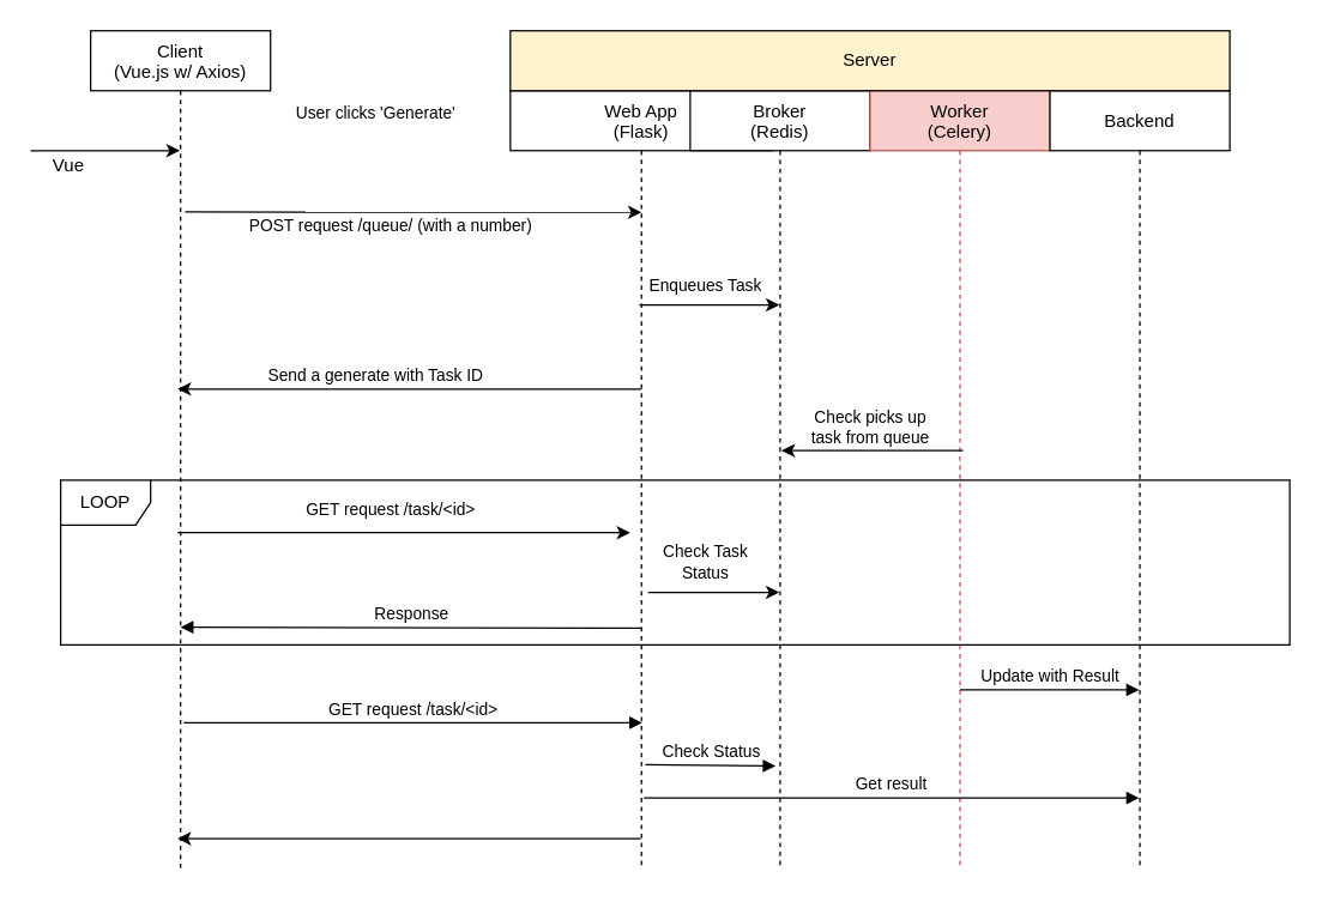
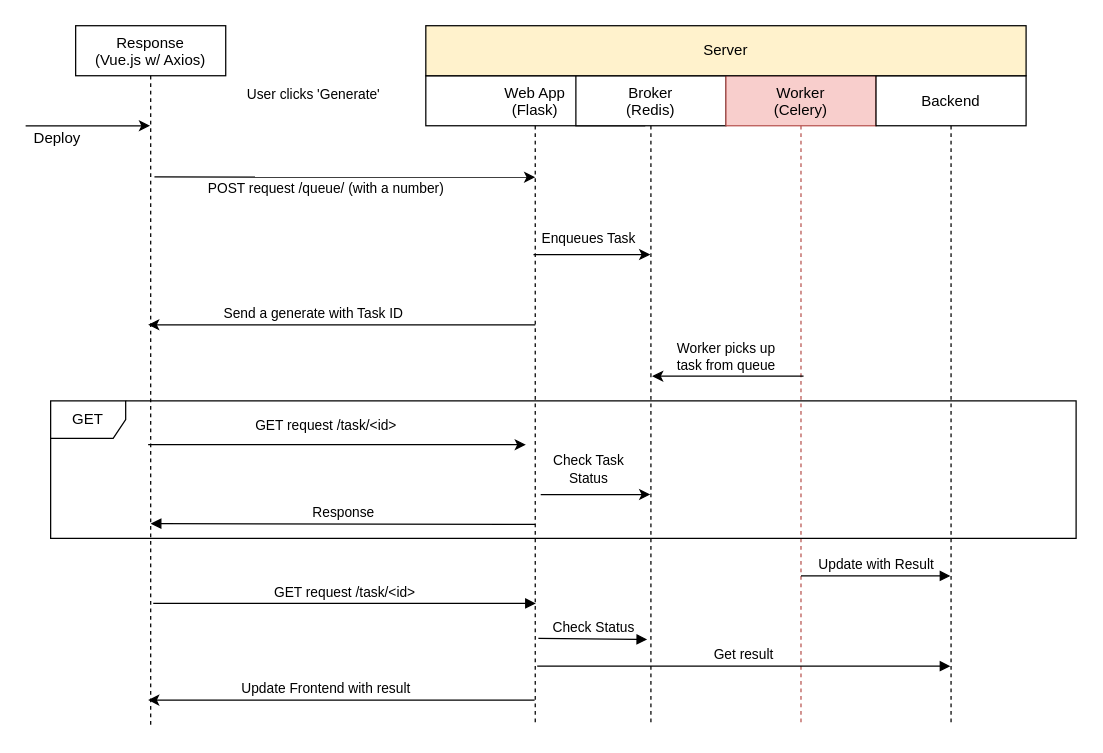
  <mxCell id="0" />
  <mxCell id="1" parent="0" />
- <mxCell id="2" value="Client&#10;(Vue.js w/ Axios)" style="shape=umlLifeline;perimeter=lifelinePerimeter;container=1;collapsible=0;recursiveResize=0;rounded=0;shadow=0;strokeWidth=1;" parent="1" vertex="1"><mxGeometry x="60" y="20" width="120" height="560" as="geometry" /></mxCell>
+ <mxCell id="2" value="Response&#10;(Vue.js w/ Axios)" style="shape=umlLifeline;perimeter=lifelinePerimeter;container=1;collapsible=0;recursiveResize=0;rounded=0;shadow=0;strokeWidth=1;" parent="1" vertex="1"><mxGeometry x="60" y="20" width="120" height="560" as="geometry" /></mxCell>
  <mxCell id="3" value="Web App&#10;(Flask)" style="shape=umlLifeline;perimeter=lifelinePerimeter;container=1;collapsible=0;recursiveResize=0;rounded=0;shadow=0;strokeWidth=1;" parent="1" vertex="1"><mxGeometry x="340" y="60" width="175" height="520" as="geometry" /></mxCell>
  <mxCell id="4" value="Enqueues Task" style="text;html=1;align=center;verticalAlign=middle;resizable=0;points=[];autosize=1;strokeColor=none;fillColor=none;fontSize=11;" vertex="1" parent="3"><mxGeometry x="85" y="120" width="90" height="20" as="geometry" /></mxCell>
  <mxCell id="5" value="Check Status" style="html=1;verticalAlign=bottom;endArrow=block;rounded=0;fontSize=11;entryX=0.475;entryY=0.867;entryDx=0;entryDy=0;entryPerimeter=0;" edge="1" parent="3" target="6"><mxGeometry width="80" relative="1" as="geometry"><mxPoint x="90" y="450" as="sourcePoint" /><mxPoint x="170" y="450" as="targetPoint" /></mxGeometry></mxCell>
  <mxCell id="6" value="Broker&#10;(Redis)" style="shape=umlLifeline;perimeter=lifelinePerimeter;container=1;collapsible=0;recursiveResize=0;rounded=0;shadow=0;strokeWidth=1;" vertex="1" parent="1"><mxGeometry x="460" y="60" width="120" height="520" as="geometry" /></mxCell>
  <mxCell id="7" value="Check Task &lt;br style=&quot;font-size: 11px;&quot;&gt;Status" style="text;html=1;align=center;verticalAlign=middle;resizable=0;points=[];autosize=1;strokeColor=none;fillColor=none;fontSize=11;" vertex="1" parent="6"><mxGeometry x="-25" y="300" width="70" height="30" as="geometry" /></mxCell>
  <mxCell id="8" value="Worker&#10;(Celery)" style="shape=umlLifeline;perimeter=lifelinePerimeter;container=1;collapsible=0;recursiveResize=0;rounded=0;shadow=0;strokeWidth=1;fillColor=#f8cecc;strokeColor=#b85450;" vertex="1" parent="1"><mxGeometry x="580" y="60" width="120" height="520" as="geometry" /></mxCell>
- <mxCell id="9" value="Check picks up &lt;br style=&quot;font-size: 11px;&quot;&gt;task from queue" style="text;html=1;align=center;verticalAlign=middle;resizable=0;points=[];autosize=1;strokeColor=none;fillColor=none;fontSize=11;" vertex="1" parent="8"><mxGeometry x="-45" y="210" width="90" height="30" as="geometry" /></mxCell>
+ <mxCell id="9" value="Worker picks up &lt;br style=&quot;font-size: 11px;&quot;&gt;task from queue" style="text;html=1;align=center;verticalAlign=middle;resizable=0;points=[];autosize=1;strokeColor=none;fillColor=none;fontSize=11;" vertex="1" parent="8"><mxGeometry x="-45" y="210" width="90" height="30" as="geometry" /></mxCell>
  <mxCell id="10" value="Update with Result" style="html=1;verticalAlign=bottom;endArrow=block;rounded=0;fontSize=11;" edge="1" parent="8" target="11"><mxGeometry width="80" relative="1" as="geometry"><mxPoint x="60" y="400" as="sourcePoint" /><mxPoint x="140" y="400" as="targetPoint" /></mxGeometry></mxCell>
  <mxCell id="11" value="Backend" style="shape=umlLifeline;perimeter=lifelinePerimeter;container=1;collapsible=0;recursiveResize=0;rounded=0;shadow=0;strokeWidth=1;" vertex="1" parent="1"><mxGeometry x="700" y="60" width="120" height="520" as="geometry" /></mxCell>
  <mxCell id="12" value="Server" style="rounded=0;whiteSpace=wrap;html=1;fillColor=#fff2cc;" vertex="1" parent="1"><mxGeometry x="340" y="20" width="480" height="40" as="geometry" /></mxCell>
  <mxCell id="13" value="" style="endArrow=classic;html=1;rounded=0;" edge="1" parent="1" target="2"><mxGeometry width="50" height="50" relative="1" as="geometry"><mxPoint y="100" as="sourcePoint" x="20" /><mxPoint x="50" y="120" as="targetPoint" /><Array as="points"><mxPoint y="100" x="20" /></Array></mxGeometry></mxCell>
- <mxCell id="14" value="Vue" style="text;html=1;align=center;verticalAlign=middle;resizable=0;points=[];autosize=1;strokeColor=none;fillColor=none;" vertex="1" parent="1"><mxGeometry y="100" width="50" height="20" as="geometry" x="20" /></mxCell>
+ <mxCell id="14" value="Deploy" style="text;html=1;align=center;verticalAlign=middle;resizable=0;points=[];autosize=1;strokeColor=none;fillColor=none;" vertex="1" parent="1"><mxGeometry y="100" width="50" height="20" as="geometry" x="20" /></mxCell>
  <mxCell id="15" value="" style="endArrow=classic;html=1;rounded=0;exitX=0.525;exitY=0.216;exitDx=0;exitDy=0;exitPerimeter=0;entryX=0.5;entryY=0.156;entryDx=0;entryDy=0;entryPerimeter=0;" edge="1" parent="1" source="2" target="3"><mxGeometry width="50" height="50" relative="1" as="geometry"><mxPoint x="420" y="300" as="sourcePoint" /><mxPoint x="470" y="250" as="targetPoint" /></mxGeometry></mxCell>
  <mxCell id="16" value="User clicks 'Generate'" style="text;html=1;align=center;verticalAlign=middle;resizable=0;points=[];autosize=1;strokeColor=none;fillColor=none;fontSize=11;" vertex="1" parent="1"><mxGeometry x="190" y="65" width="120" height="20" as="geometry" /></mxCell>
  <mxCell id="17" value="POST request /queue/ (with a number)" style="text;html=1;align=center;verticalAlign=middle;resizable=0;points=[];autosize=1;strokeColor=none;fillColor=none;fontSize=11;" vertex="1" parent="1"><mxGeometry x="150" y="140" width="220" height="20" as="geometry" /></mxCell>
  <mxCell id="18" value="" style="endArrow=classic;html=1;rounded=0;entryX=0.483;entryY=0.427;entryDx=0;entryDy=0;entryPerimeter=0;exitX=0.5;exitY=0.383;exitDx=0;exitDy=0;exitPerimeter=0;" edge="1" parent="1" source="3" target="2"><mxGeometry width="50" height="50" relative="1" as="geometry"><mxPoint x="400" y="310" as="sourcePoint" /><mxPoint x="450" y="260" as="targetPoint" /><Array as="points" /></mxGeometry></mxCell>
  <mxCell id="19" value="Send a generate with Task ID" style="text;html=1;align=center;verticalAlign=middle;resizable=0;points=[];autosize=1;strokeColor=none;fillColor=none;fontSize=11;" vertex="1" parent="1"><mxGeometry x="170" y="240" width="160" height="20" as="geometry" /></mxCell>
  <mxCell id="20" value="" style="endArrow=classic;html=1;rounded=0;entryX=0.508;entryY=0.462;entryDx=0;entryDy=0;entryPerimeter=0;exitX=0.517;exitY=0.462;exitDx=0;exitDy=0;exitPerimeter=0;" edge="1" parent="1" source="8" target="6"><mxGeometry width="50" height="50" relative="1" as="geometry"><mxPoint x="400" y="310" as="sourcePoint" /><mxPoint x="450" y="260" as="targetPoint" /></mxGeometry></mxCell>
  <mxCell id="21" value="" style="endArrow=classic;html=1;rounded=0;exitX=0.492;exitY=0.275;exitDx=0;exitDy=0;exitPerimeter=0;" edge="1" parent="1" source="3" target="6"><mxGeometry width="50" height="50" relative="1" as="geometry"><mxPoint x="400" y="380" as="sourcePoint" /><mxPoint x="450" y="330" as="targetPoint" /></mxGeometry></mxCell>
  <mxCell id="22" value="" style="endArrow=classic;html=1;rounded=0;exitX=0.483;exitY=0.598;exitDx=0;exitDy=0;exitPerimeter=0;" edge="1" parent="1" source="2"><mxGeometry width="50" height="50" relative="1" as="geometry"><mxPoint x="400" y="380" as="sourcePoint" /><mxPoint x="420" y="355" as="targetPoint" /></mxGeometry></mxCell>
  <mxCell id="23" value="GET request /task/&amp;lt;id&amp;gt;" style="text;html=1;align=center;verticalAlign=middle;resizable=0;points=[];autosize=1;strokeColor=none;fillColor=none;fontSize=11;" vertex="1" parent="1"><mxGeometry x="195" y="330" width="130" height="20" as="geometry" /></mxCell>
  <mxCell id="24" value="" style="endArrow=classic;html=1;rounded=0;exitX=0.525;exitY=0.644;exitDx=0;exitDy=0;exitPerimeter=0;" edge="1" parent="1" source="3" target="6"><mxGeometry width="50" height="50" relative="1" as="geometry"><mxPoint x="400" y="380" as="sourcePoint" /><mxPoint x="450" y="330" as="targetPoint" /></mxGeometry></mxCell>
  <mxCell id="25" value="" style="endArrow=classic;html=1;rounded=0;entryX=0.483;entryY=0.963;entryDx=0;entryDy=0;entryPerimeter=0;" edge="1" parent="1" source="3" target="2"><mxGeometry width="50" height="50" relative="1" as="geometry"><mxPoint x="400" y="380" as="sourcePoint" /><mxPoint x="450" y="330" as="targetPoint" /></mxGeometry></mxCell>
- <mxCell id="27" value="LOOP" style="shape=umlFrame;whiteSpace=wrap;html=1;" vertex="1" parent="1"><mxGeometry x="40" y="320" width="820" height="110" as="geometry" /></mxCell>
+ <mxCell id="26" value="Update Frontend with result" style="text;html=1;align=center;verticalAlign=middle;resizable=0;points=[];autosize=1;strokeColor=none;fillColor=none;fontSize=11;" vertex="1" parent="1"><mxGeometry x="185" y="540" width="150" height="20" as="geometry" /></mxCell>
+ <mxCell id="27" value="GET" style="shape=umlFrame;whiteSpace=wrap;html=1;" vertex="1" parent="1"><mxGeometry x="40" y="320" width="820" height="110" as="geometry" /></mxCell>
  <mxCell id="28" value="Response" style="html=1;verticalAlign=bottom;endArrow=block;rounded=0;entryX=0.5;entryY=0.711;entryDx=0;entryDy=0;entryPerimeter=0;exitX=0.5;exitY=0.69;exitDx=0;exitDy=0;exitPerimeter=0;" edge="1" parent="1" source="3" target="2"><mxGeometry width="80" relative="1" as="geometry"><mxPoint x="380" y="380" as="sourcePoint" /><mxPoint x="460" y="380" as="targetPoint" /></mxGeometry></mxCell>
  <mxCell id="29" value="GET request /task/&amp;lt;id&amp;gt;" style="html=1;verticalAlign=bottom;endArrow=block;rounded=0;fontSize=11;exitX=0.517;exitY=0.825;exitDx=0;exitDy=0;exitPerimeter=0;" edge="1" parent="1" source="2"><mxGeometry width="80" relative="1" as="geometry"><mxPoint x="380" y="380" as="sourcePoint" /><mxPoint x="428" y="482" as="targetPoint" /></mxGeometry></mxCell>
  <mxCell id="30" value="Get result" style="html=1;verticalAlign=bottom;endArrow=block;rounded=0;fontSize=11;exitX=0.509;exitY=0.908;exitDx=0;exitDy=0;exitPerimeter=0;" edge="1" parent="1" source="3" target="11"><mxGeometry width="80" relative="1" as="geometry"><mxPoint x="380" y="380" as="sourcePoint" /><mxPoint x="460" y="380" as="targetPoint" /></mxGeometry></mxCell>
